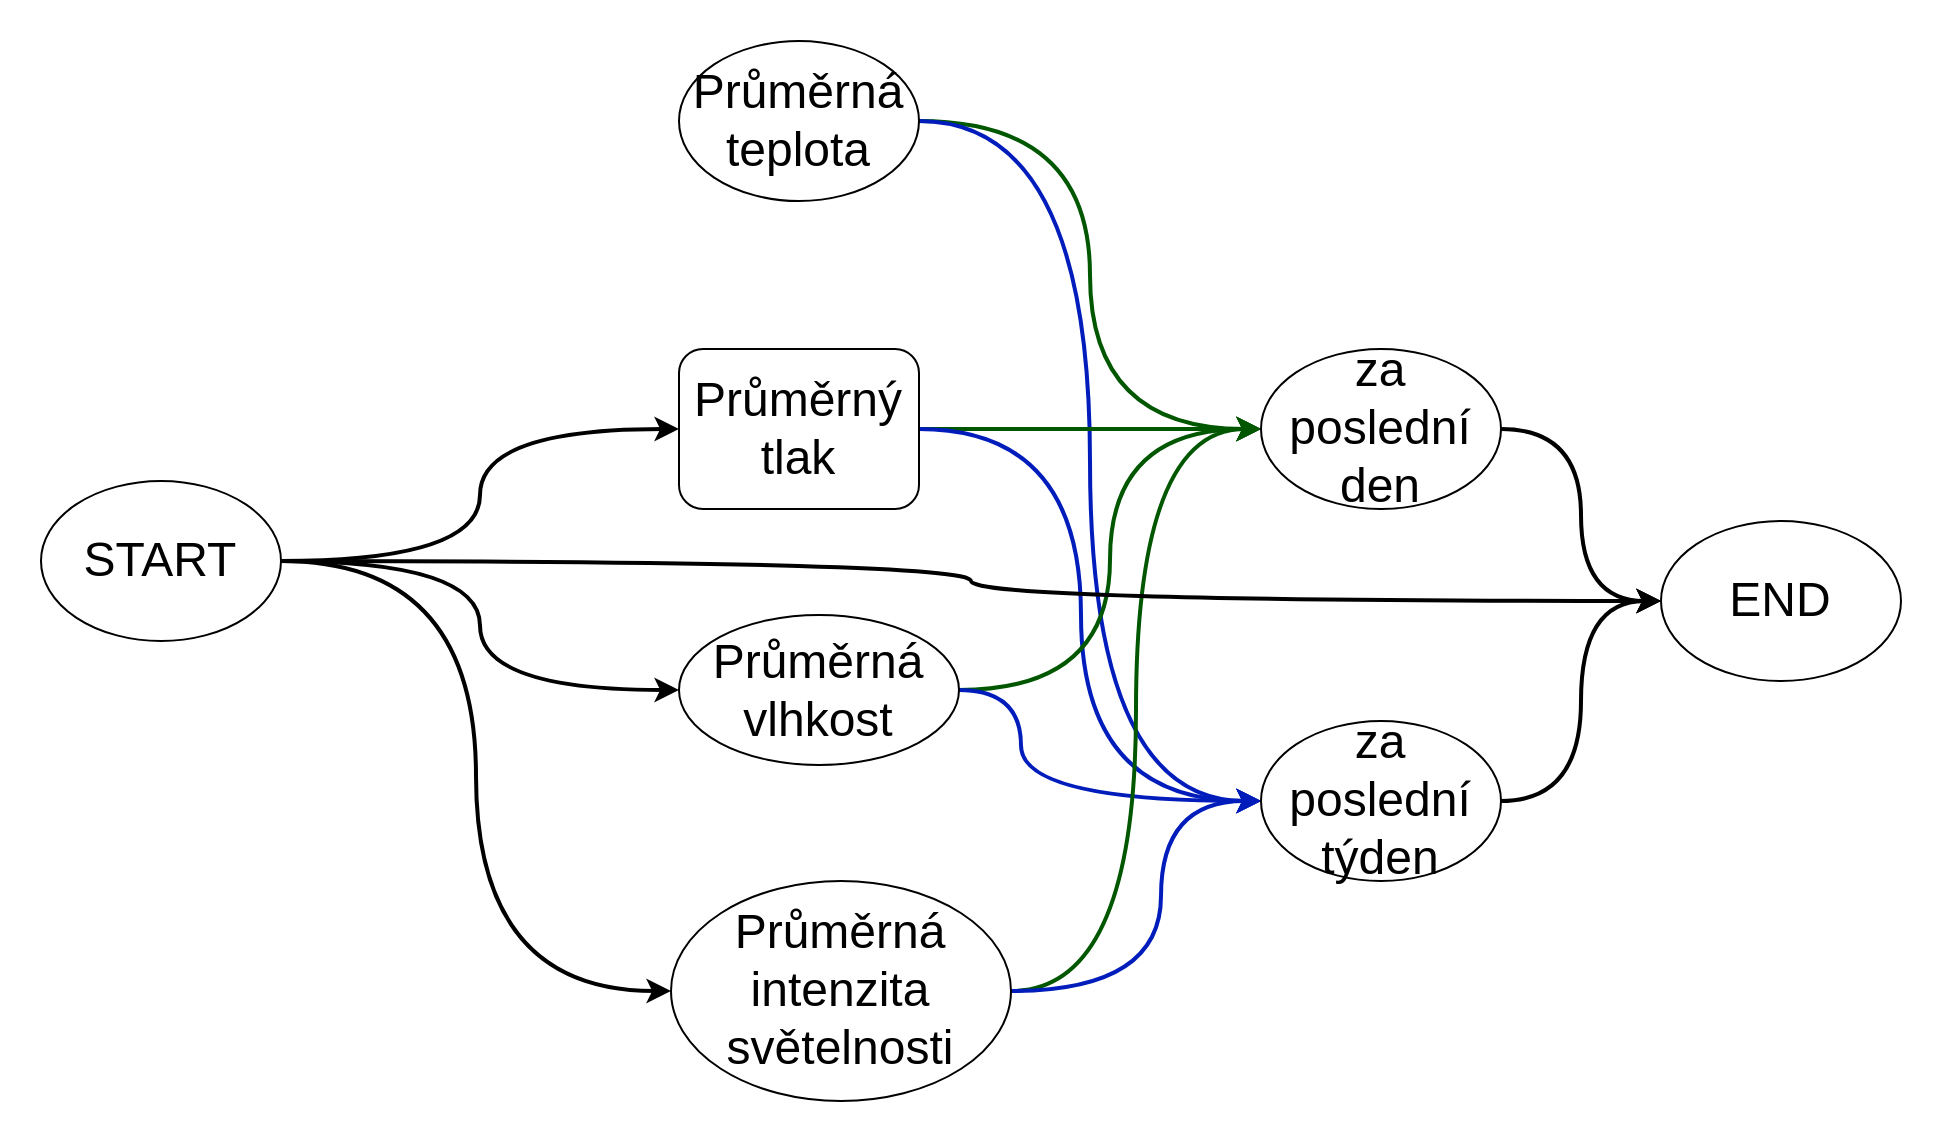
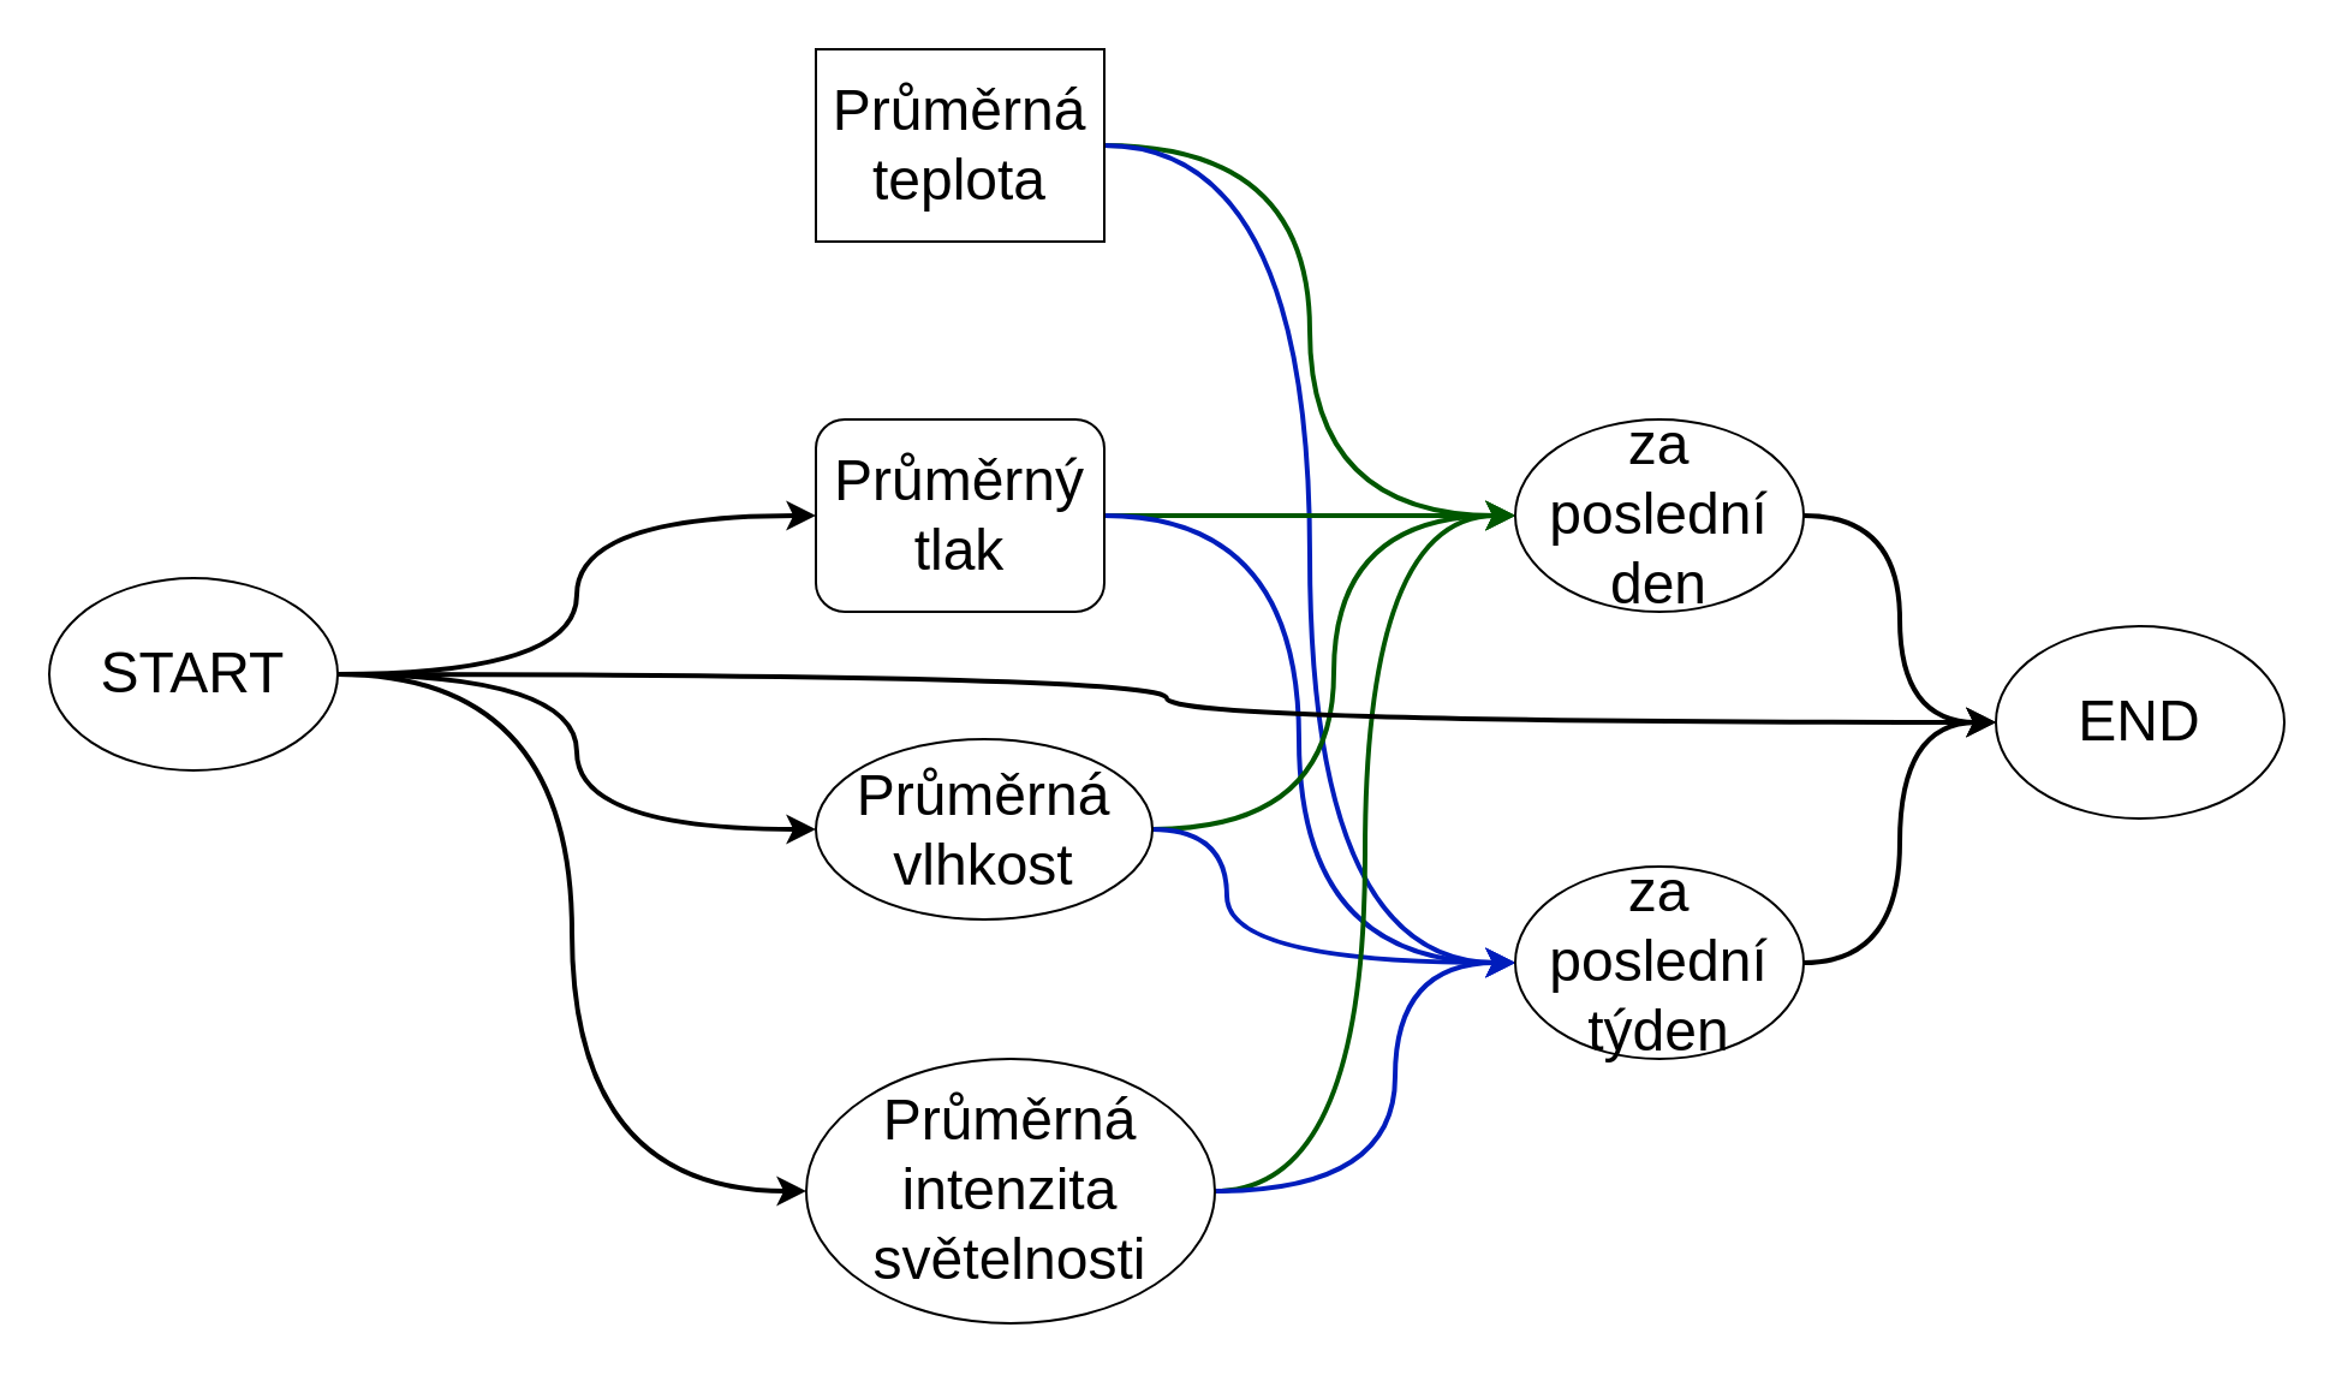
  <mxCell id="0" />
  <mxCell id="1" parent="0" />
  <mxCell id="2" style="edgeStyle=orthogonalEdgeStyle;curved=1;rounded=0;orthogonalLoop=1;jettySize=auto;html=1;entryX=0;entryY=0.5;entryDx=0;entryDy=0;fontSize=24;fillColor=#008a00;strokeColor=#005700;strokeWidth=2;" parent="1" source="4" target="20" edge="1"><mxGeometry relative="1" as="geometry" /></mxCell>
  <mxCell id="3" style="edgeStyle=orthogonalEdgeStyle;curved=1;rounded=0;orthogonalLoop=1;jettySize=auto;html=1;entryX=0;entryY=0.5;entryDx=0;entryDy=0;fontSize=24;fillColor=#0050ef;strokeColor=#001DBC;strokeWidth=2;" parent="1" source="4" target="22" edge="1"><mxGeometry relative="1" as="geometry" /></mxCell>
- <mxCell id="4" value="Průměrná teplota" style="ellipse;whiteSpace=wrap;html=1;fontSize=24;" parent="1" vertex="1"><mxGeometry x="339" y="20" width="120" height="80" as="geometry" /></mxCell>
+ <mxCell id="4" value="Průměrná teplota" style="whiteSpace=wrap;html=1;fontSize=24;rounded=0;" parent="1" vertex="1"><mxGeometry x="339" y="20" width="120" height="80" as="geometry" /></mxCell>
  <mxCell id="5" style="edgeStyle=orthogonalEdgeStyle;curved=1;rounded=0;orthogonalLoop=1;jettySize=auto;html=1;entryX=0;entryY=0.5;entryDx=0;entryDy=0;fontSize=24;fillColor=#008a00;strokeColor=#005700;strokeWidth=2;" parent="1" source="7" target="20" edge="1"><mxGeometry relative="1" as="geometry" /></mxCell>
  <mxCell id="6" style="edgeStyle=orthogonalEdgeStyle;curved=1;rounded=0;orthogonalLoop=1;jettySize=auto;html=1;fontSize=24;fillColor=#0050ef;strokeColor=#001DBC;strokeWidth=2;" parent="1" source="7" edge="1"><mxGeometry relative="1" as="geometry"><mxPoint x="630" y="400" as="targetPoint" /><Array as="points"><mxPoint x="540" y="214" /><mxPoint x="540" y="400" /></Array></mxGeometry></mxCell>
  <mxCell id="7" value="Průměrný tlak" style="whiteSpace=wrap;html=1;fontSize=24;rounded=1;" parent="1" vertex="1"><mxGeometry x="339" y="174" width="120" height="80" as="geometry" /></mxCell>
  <mxCell id="8" style="edgeStyle=orthogonalEdgeStyle;curved=1;rounded=0;orthogonalLoop=1;jettySize=auto;html=1;entryX=0;entryY=0.5;entryDx=0;entryDy=0;fontSize=24;fillColor=#008a00;strokeColor=#005700;strokeWidth=2;" parent="1" source="10" target="20" edge="1"><mxGeometry relative="1" as="geometry" /></mxCell>
  <mxCell id="9" style="edgeStyle=orthogonalEdgeStyle;curved=1;rounded=0;orthogonalLoop=1;jettySize=auto;html=1;fontSize=24;fillColor=#0050ef;strokeColor=#001DBC;strokeWidth=2;" parent="1" source="10" edge="1"><mxGeometry relative="1" as="geometry"><mxPoint x="630" y="400" as="targetPoint" /><Array as="points"><mxPoint x="510" y="345" /><mxPoint x="510" y="400" /></Array></mxGeometry></mxCell>
  <mxCell id="10" value="Průměrná vlhkost" style="ellipse;whiteSpace=wrap;html=1;fontSize=24;" parent="1" vertex="1"><mxGeometry x="339" y="307" width="140" height="75" as="geometry" /></mxCell>
  <mxCell id="11" style="edgeStyle=orthogonalEdgeStyle;curved=1;rounded=0;orthogonalLoop=1;jettySize=auto;html=1;entryX=0;entryY=0.5;entryDx=0;entryDy=0;fontSize=24;fillColor=#008a00;strokeColor=#005700;strokeWidth=2;" parent="1" source="13" target="20" edge="1"><mxGeometry relative="1" as="geometry" /></mxCell>
  <mxCell id="12" style="edgeStyle=orthogonalEdgeStyle;curved=1;rounded=0;orthogonalLoop=1;jettySize=auto;html=1;fontSize=24;fillColor=#0050ef;strokeColor=#001DBC;strokeWidth=2;" parent="1" source="13" edge="1"><mxGeometry relative="1" as="geometry"><mxPoint x="630" y="400" as="targetPoint" /><Array as="points"><mxPoint x="580" y="495" /><mxPoint x="580" y="400" /></Array></mxGeometry></mxCell>
  <mxCell id="13" value="Průměrná intenzita světelnosti" style="ellipse;whiteSpace=wrap;html=1;fontSize=24;" parent="1" vertex="1"><mxGeometry x="335" y="440" width="170" height="110" as="geometry" /></mxCell>
  <mxCell id="14" style="edgeStyle=orthogonalEdgeStyle;rounded=0;orthogonalLoop=1;jettySize=auto;html=1;fontSize=24;curved=1;strokeWidth=2;" parent="1" source="18" target="23" edge="1"><mxGeometry relative="1" as="geometry" /></mxCell>
  <mxCell id="15" style="rounded=0;orthogonalLoop=1;jettySize=auto;html=1;fontSize=24;exitX=1;exitY=0.5;exitDx=0;exitDy=0;edgeStyle=orthogonalEdgeStyle;curved=1;entryX=0;entryY=0.5;entryDx=0;entryDy=0;strokeWidth=2;" parent="1" source="18" target="7" edge="1"><mxGeometry relative="1" as="geometry" /></mxCell>
  <mxCell id="16" style="edgeStyle=orthogonalEdgeStyle;curved=1;rounded=0;orthogonalLoop=1;jettySize=auto;html=1;entryX=0;entryY=0.5;entryDx=0;entryDy=0;fontSize=24;strokeWidth=2;" parent="1" source="18" target="10" edge="1"><mxGeometry relative="1" as="geometry" /></mxCell>
  <mxCell id="17" style="edgeStyle=orthogonalEdgeStyle;curved=1;rounded=0;orthogonalLoop=1;jettySize=auto;html=1;entryX=0;entryY=0.5;entryDx=0;entryDy=0;fontSize=24;strokeWidth=2;" parent="1" source="18" target="13" edge="1"><mxGeometry relative="1" as="geometry" /></mxCell>
  <mxCell id="18" value="START" style="ellipse;whiteSpace=wrap;html=1;fontSize=24;" parent="1" vertex="1"><mxGeometry x="20" y="240" width="120" height="80" as="geometry" /></mxCell>
  <mxCell id="19" style="edgeStyle=orthogonalEdgeStyle;curved=1;rounded=0;orthogonalLoop=1;jettySize=auto;html=1;entryX=0;entryY=0.5;entryDx=0;entryDy=0;fontSize=24;strokeWidth=2;" parent="1" source="20" target="23" edge="1"><mxGeometry relative="1" as="geometry" /></mxCell>
  <mxCell id="20" value="za poslední den" style="ellipse;whiteSpace=wrap;html=1;fontSize=24;" parent="1" vertex="1"><mxGeometry x="630" y="174" width="120" height="80" as="geometry" /></mxCell>
  <mxCell id="21" style="edgeStyle=orthogonalEdgeStyle;curved=1;rounded=0;orthogonalLoop=1;jettySize=auto;html=1;fontSize=24;strokeWidth=2;" parent="1" source="22" edge="1"><mxGeometry relative="1" as="geometry"><mxPoint x="830" y="300" as="targetPoint" /><Array as="points"><mxPoint x="790" y="400" /><mxPoint x="790" y="300" /></Array></mxGeometry></mxCell>
  <mxCell id="22" value="za poslední týden" style="ellipse;whiteSpace=wrap;html=1;fontSize=24;" parent="1" vertex="1"><mxGeometry x="630" y="360" width="120" height="80" as="geometry" /></mxCell>
  <mxCell id="23" value="END" style="ellipse;whiteSpace=wrap;html=1;fontSize=24;" parent="1" vertex="1"><mxGeometry x="830" y="260" width="120" height="80" as="geometry" /></mxCell>
